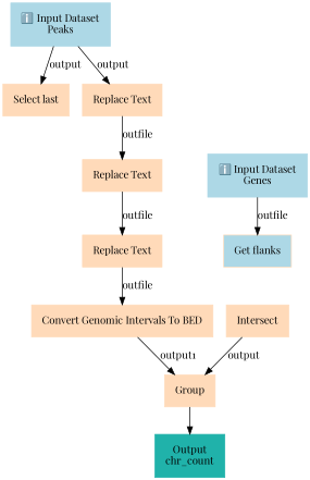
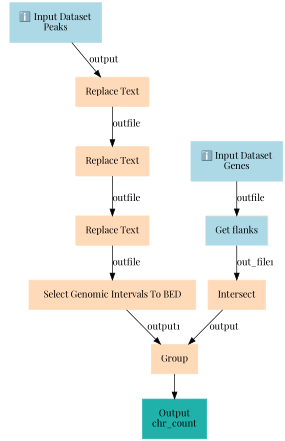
  digraph {
    fontname="Playfair Display"
    node [color=peachpuff fontname="Playfair Display" margin="0.2,0.2" shape=box style=filled]
    edge [fontname="Playfair Display"]
    n1 [color=lightblue label="ℹ️ Input Dataset\nPeaks"]
-   n2 [label="Select last"]
    n3 [label="Replace Text"]
    n4 [label="Replace Text"]
    n5 [color=lightblue label="ℹ️ Input Dataset\nGenes"]
    n6 [fillcolor=lightblue label="Get flanks"]
    n7 [label=Intersect]
    n8 [label="Replace Text"]
    n9 [label=Group]
-   n10 [label="Convert Genomic Intervals To BED"]
+   n10 [label="Select Genomic Intervals To BED"]
    n11 [color=lightseagreen label="Output\nchr_count"]
-   n1 -> n2 [label=output]
    n1 -> n3 [label=output]
    n3 -> n4 [label=outfile]
    n4 -> n8 [label=outfile]
    n5 -> n6 [label=outfile]
+   n6 -> n7 [label=out_file1]
    n7 -> n9 [label=output]
    n8 -> n10 [label=outfile]
    n9 -> n11
    n10 -> n9 [label=output1]
  }
